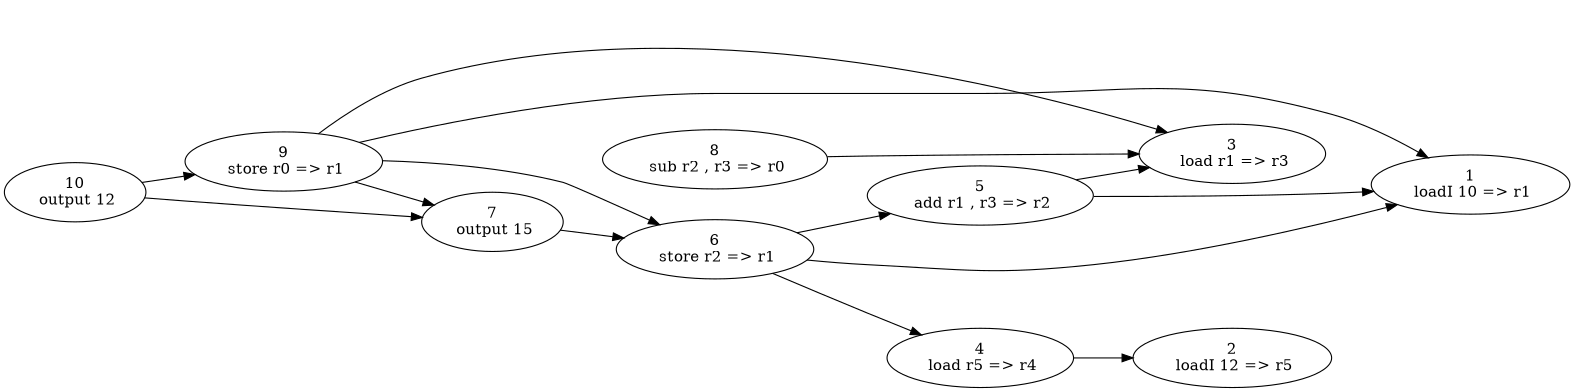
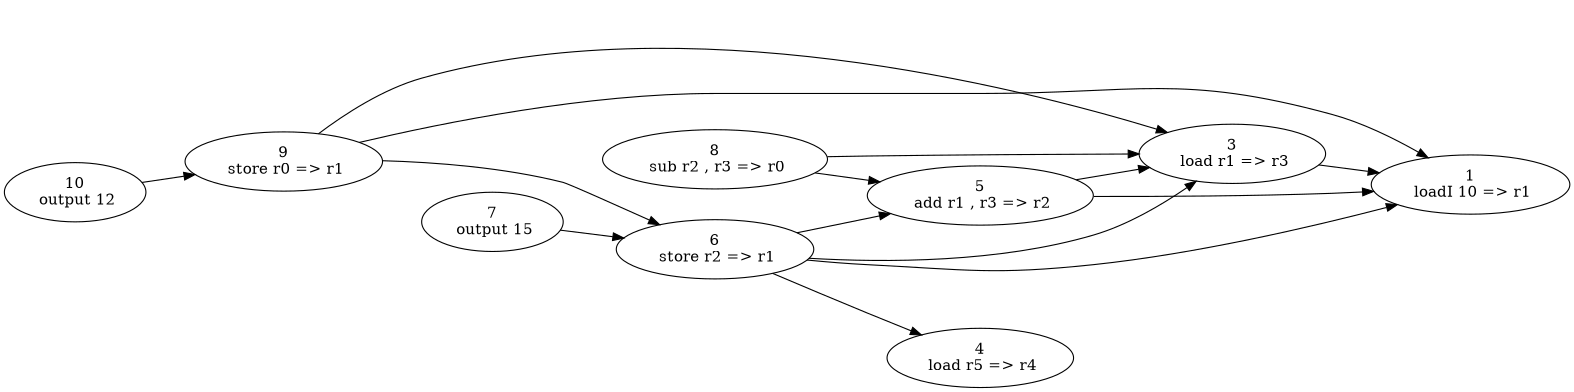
  digraph {
    rankdir=LR
    n1 [label="1\n loadI 10 => r1"]
-   n2 [label="2\n loadI 12 => r5"]
    n3 [label="3\n load r1 => r3"]
    n4 [label="4\n load r5 => r4"]
    n5 [label="5\n add r1 , r3 => r2"]
    n6 [label="6\n store r2 => r1"]
    n7 [label="7\n output 15"]
    n8 [label="8\n sub r2 , r3 => r0"]
    n9 [label="9\n store r0 => r1"]
    n10 [label="10\n output 12"]
-   n4 -> n2
+   n3 -> n1
    n5 -> n1
    n5 -> n3
    n6 -> n1
+   n6 -> n3
    n6 -> n4
    n6 -> n5
    n7 -> n6
    n8 -> n3
+   n8 -> n5
    n9 -> n1
    n9 -> n3
    n9 -> n6
-   n9 -> n7
-   n10 -> n7
    n10 -> n9
  }
